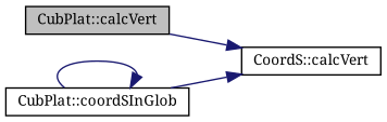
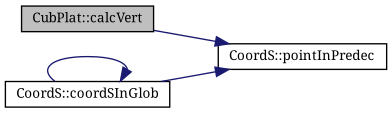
  digraph {
    fontname="Noto Serif"
    rankdir=LR
    node [color=black fillcolor=white fontname="Noto Serif" fontsize=10 shape=record style=filled]
    edge [color=midnightblue fontname="Noto Serif" fontsize=10 labelfontname=Helvetica labelfontsize=10 style=solid]
    n1 [fillcolor=grey75 fontcolor=black height=0.2 label="CubPlat::calcVert" width=0.4]
-   n2 [height=0.2 label="CoordS::calcVert" width=0.4]
-   n3 [height=0.2 label="CubPlat::coordSInGlob" width=0.4]
+   n2 [height=0.2 label="CoordS::pointInPredec" width=0.4]
+   n3 [height=0.2 label="CoordS::coordSInGlob" width=0.4]
    n1 -> n2
    n3 -> n2
    n3 -> n3
  }
